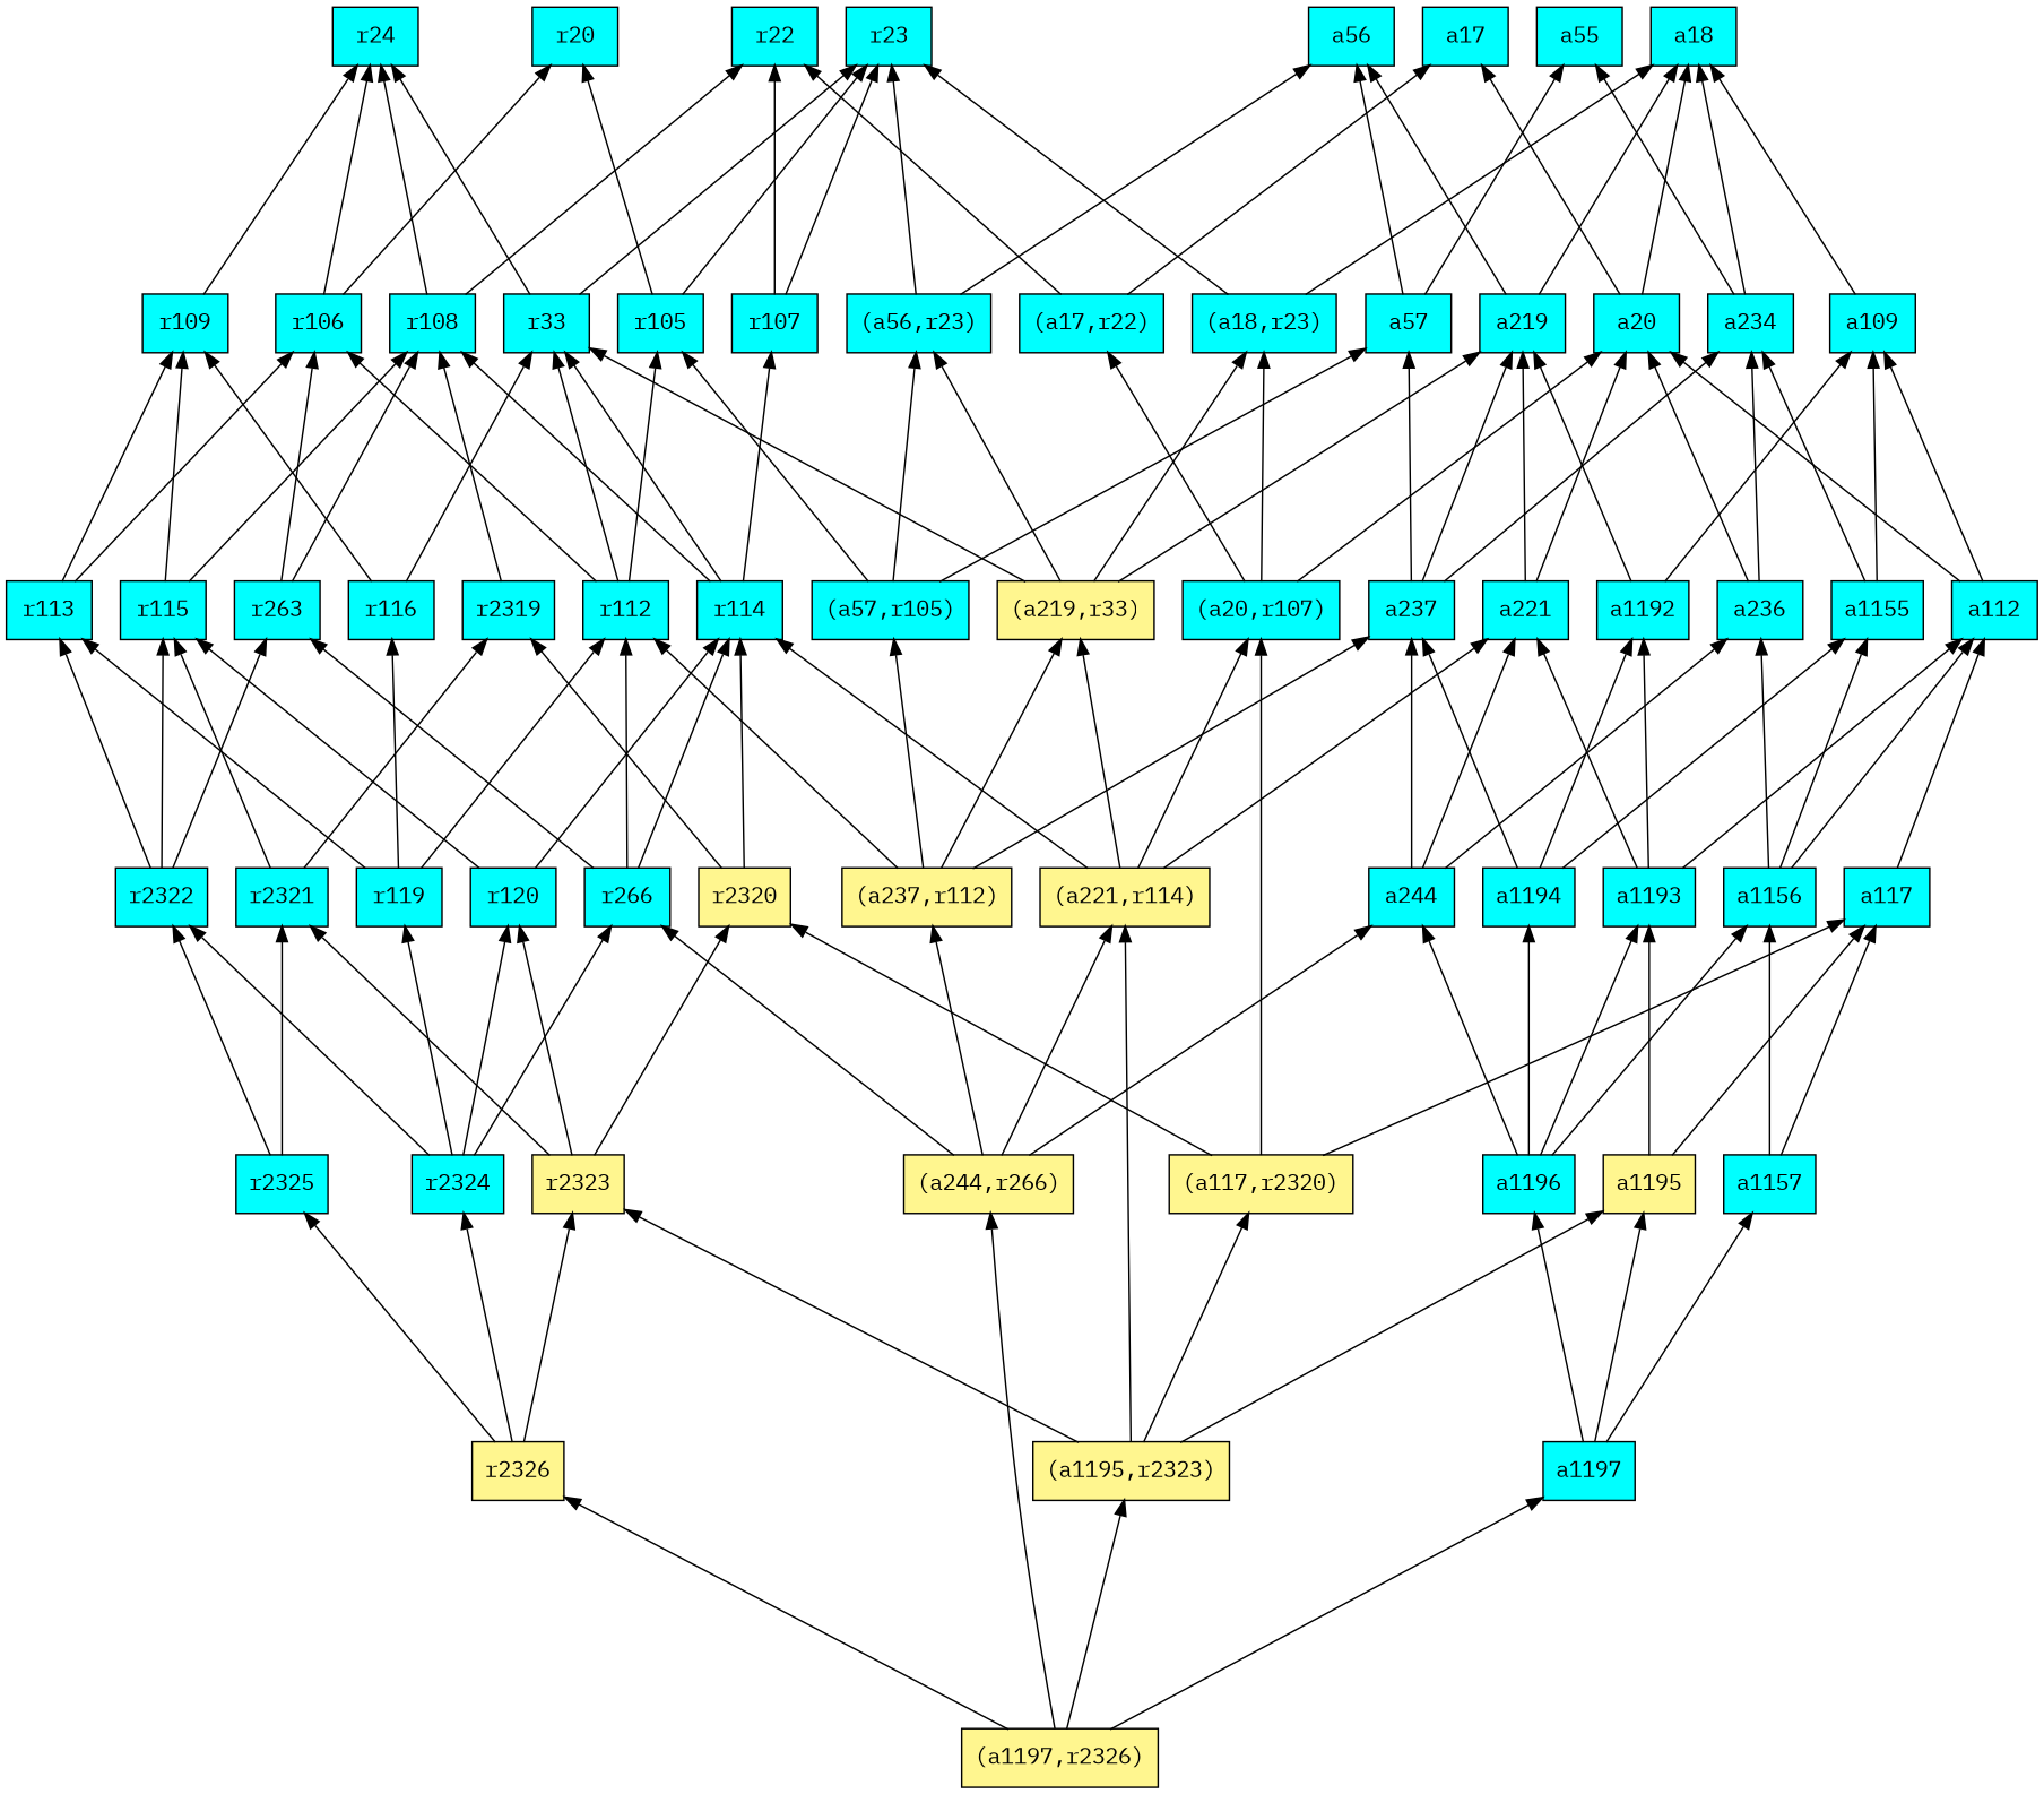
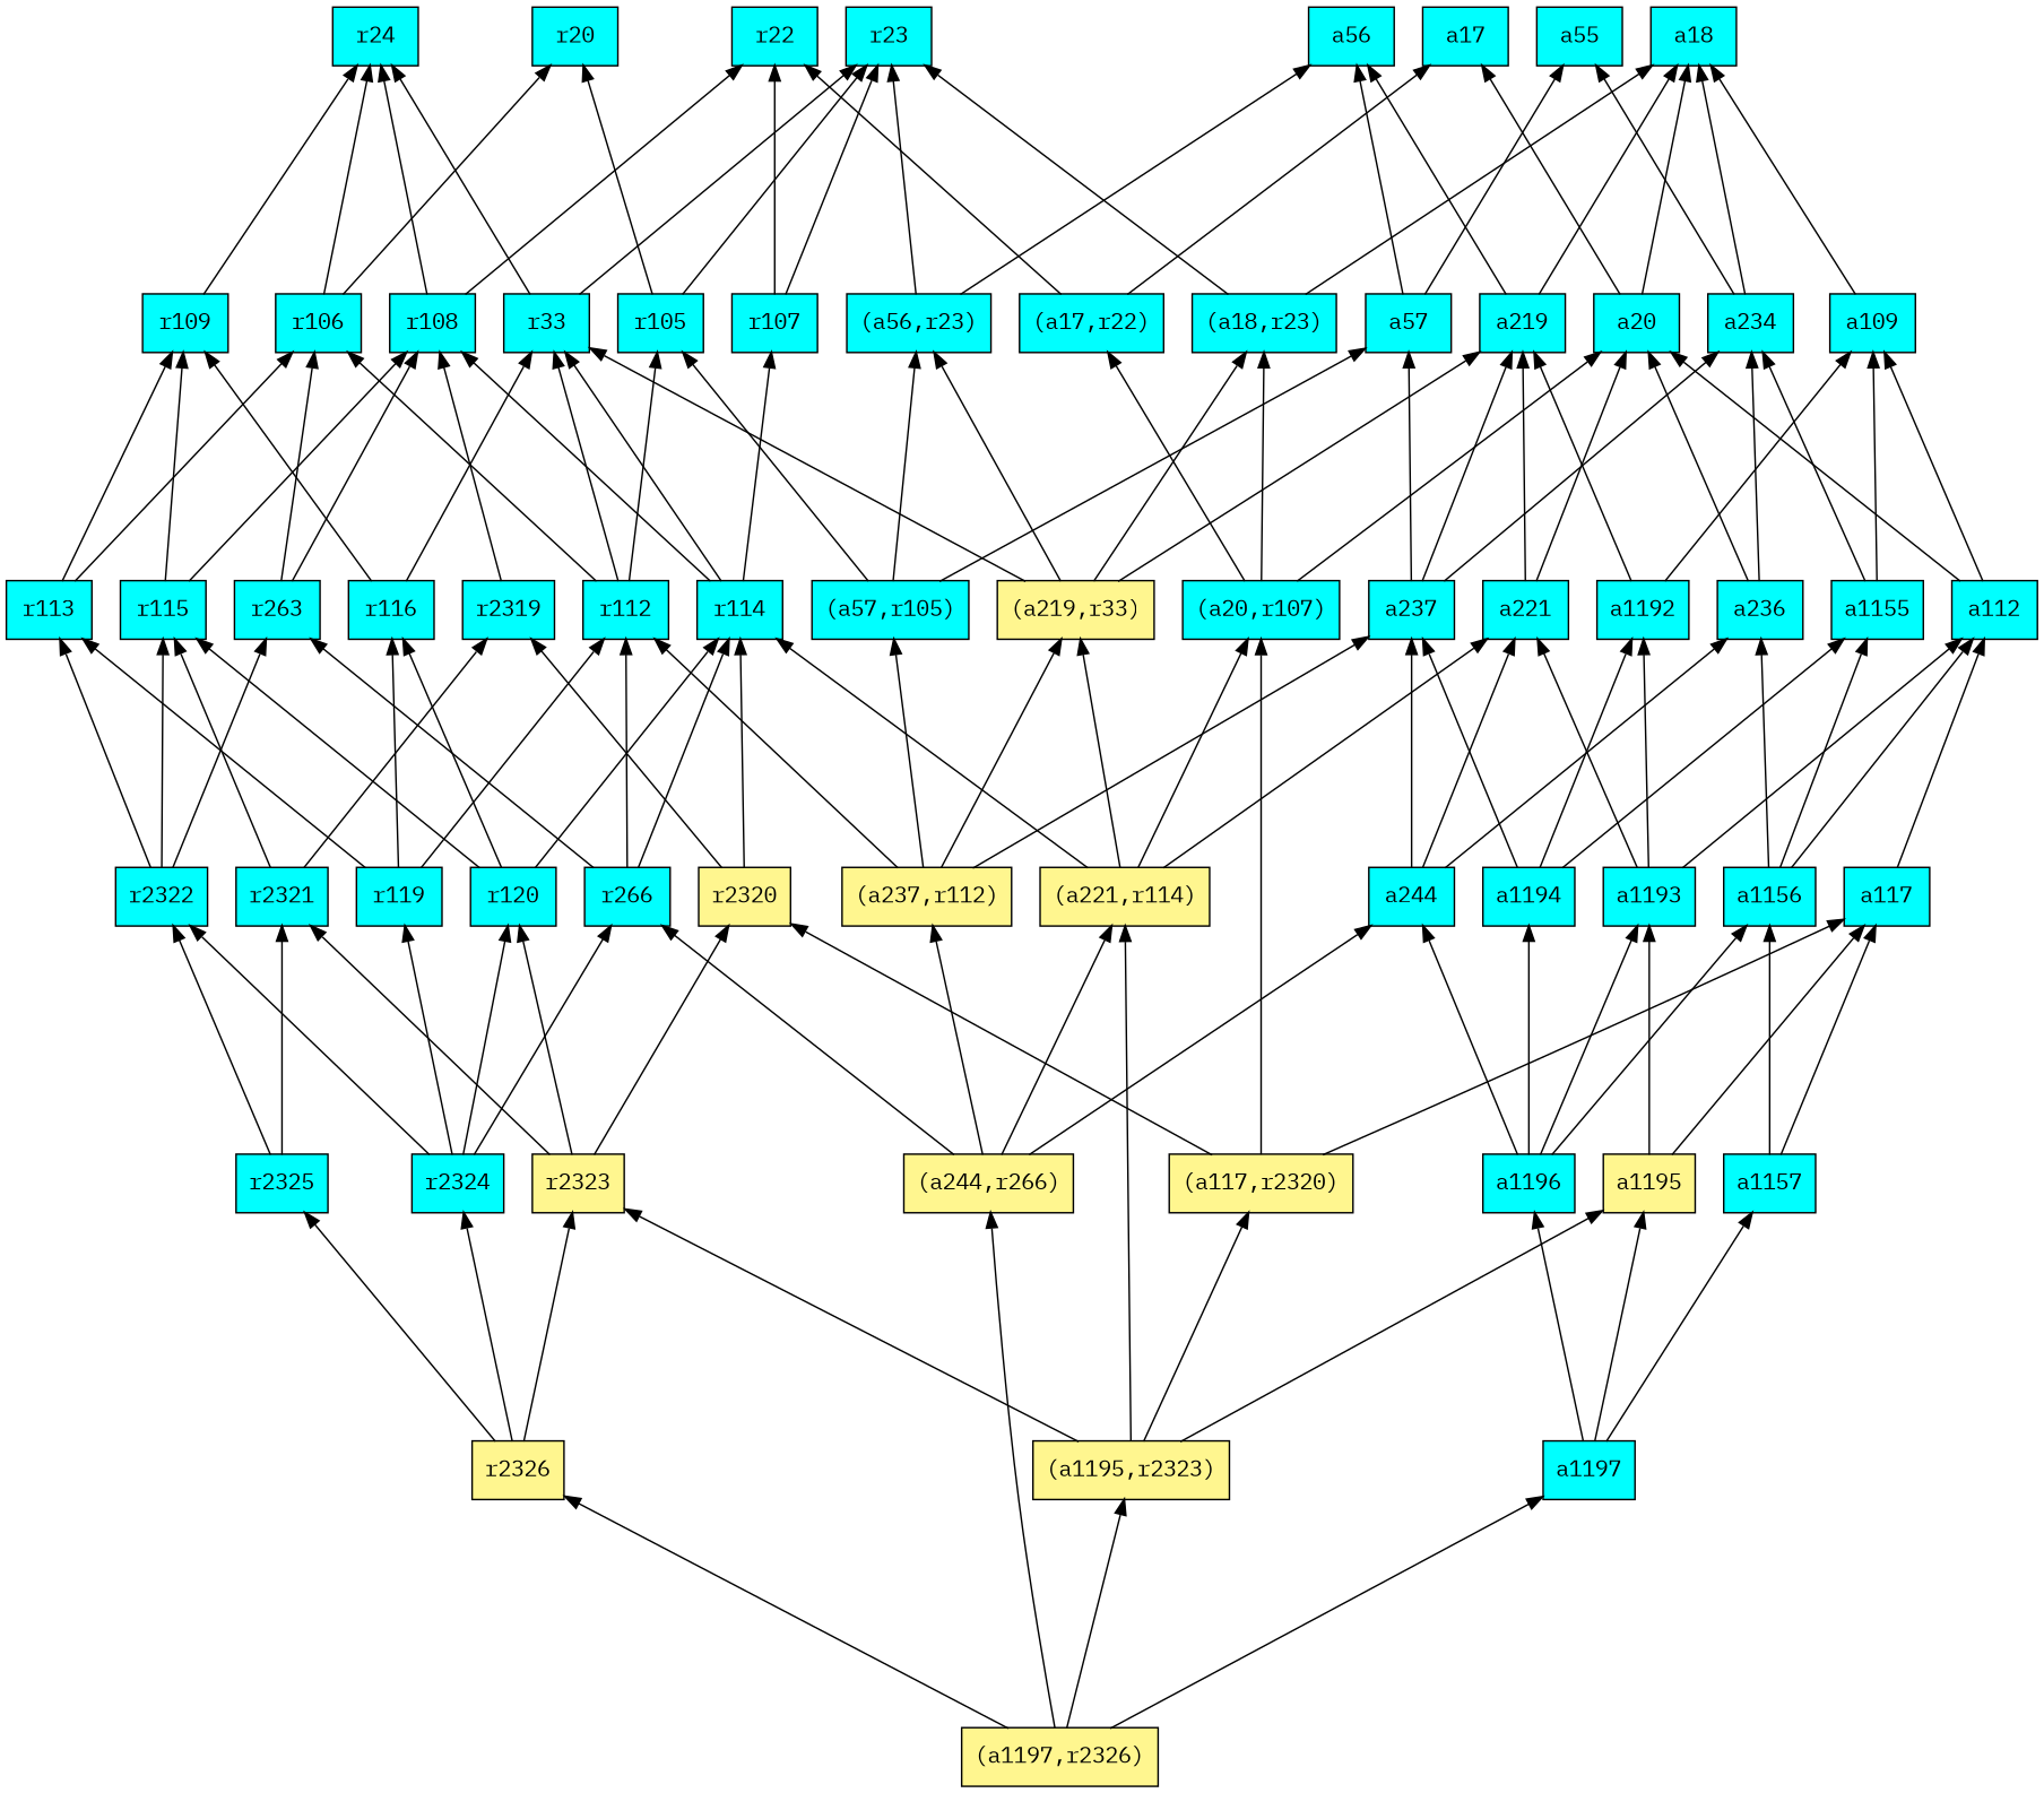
  digraph {
    fontname="IBM Plex Mono"
    rankdir=BT
    ranksep=2.0
    node [fillcolor=cyan fontname="IBM Plex Mono" shape=record style=filled]
    edge [fontname="IBM Plex Mono"]
    n1 [label="{r266}"]
    n2 [label="{r114}"]
    n3 [label="{r263}"]
    n4 [label="{r112}"]
    n5 [label="{r107}"]
    n6 [label="{r108}"]
    n7 [label="{r33}"]
    n8 [label="{r106}"]
    n9 [label="{r105}"]
    n10 [label="{(a56,r23)}"]
    n11 [label="{a56}"]
    n12 [label="{r23}"]
    n13 [label="{r2321}"]
    n14 [label="{r115}"]
    n15 [label="{r2319}"]
    n16 [label="{r109}"]
    n17 [fillcolor=khaki1 label="{a1195}"]
    n18 [label="{a1193}"]
    n19 [label="{a117}"]
    n20 [label="{a1192}"]
    n21 [label="{a221}"]
    n22 [label="{a112}"]
    n23 [fillcolor=khaki1 label="{r2320}"]
    n24 [label="{a1194}"]
    n25 [label="{a1155}"]
    n26 [label="{a237}"]
    n27 [label="{a109}"]
    n28 [label="{a234}"]
    n29 [label="{a219}"]
    n30 [label="{a57}"]
    n31 [label="{a20}"]
    n32 [label="{a18}"]
    n33 [label="{a17}"]
    n34 [label="{a55}"]
    n35 [label="{r22}"]
    n36 [label="{r20}"]
    n37 [label="{r24}"]
    n38 [fillcolor=khaki1 label="{r2323}"]
    n39 [label="{r120}"]
    n40 [label="{r116}"]
    n41 [label="{a1197}"]
    n42 [label="{a1157}"]
    n43 [label="{a1196}"]
    n44 [label="{a1156}"]
    n45 [label="{a244}"]
    n46 [fillcolor=khaki1 label="{(a237,r112)}"]
    n47 [fillcolor=khaki1 label="{(a219,r33)}"]
    n48 [label="{(a57,r105)}"]
    n49 [label="{(a18,r23)}"]
    n50 [label="{a236}"]
    n51 [label="{r2324}"]
    n52 [label="{r2322}"]
    n53 [label="{r119}"]
    n54 [label="{r113}"]
    n55 [fillcolor=khaki1 label="{(a221,r114)}"]
    n56 [label="{(a20,r107)}"]
    n57 [label="{(a17,r22)}"]
    n58 [fillcolor=khaki1 label="{(a117,r2320)}"]
    n59 [fillcolor=khaki1 label="{(a244,r266)}"]
    n60 [fillcolor=khaki1 label="{r2326}"]
    n61 [label="{r2325}"]
    n62 [fillcolor=khaki1 label="{(a1197,r2326)}"]
    n63 [fillcolor=khaki1 label="{(a1195,r2323)}"]
    n1 -> n2
    n1 -> n3
    n1 -> n4
    n2 -> n5
    n2 -> n6
    n2 -> n7
    n3 -> n6
    n3 -> n8
    n4 -> n7
    n4 -> n8
    n4 -> n9
    n5 -> n12
    n5 -> n35
    n6 -> n35
    n6 -> n37
    n7 -> n12
    n7 -> n37
    n8 -> n36
    n8 -> n37
    n9 -> n12
    n9 -> n36
    n10 -> n11
    n10 -> n12
    n13 -> n14
    n13 -> n15
    n14 -> n6
    n14 -> n16
    n15 -> n6
    n16 -> n37
    n17 -> n18
    n17 -> n19
    n18 -> n20
    n18 -> n21
    n18 -> n22
    n19 -> n22
    n20 -> n27
    n20 -> n29
    n21 -> n29
    n21 -> n31
    n22 -> n27
    n22 -> n31
    n23 -> n2
    n23 -> n15
    n24 -> n20
    n24 -> n25
    n24 -> n26
    n25 -> n27
    n25 -> n28
    n26 -> n28
    n26 -> n29
    n26 -> n30
    n27 -> n32
    n28 -> n32
    n28 -> n34
    n29 -> n11
    n29 -> n32
    n30 -> n11
    n30 -> n34
    n31 -> n32
    n31 -> n33
    n38 -> n13
    n38 -> n23
    n38 -> n39
    n39 -> n2
    n39 -> n14
+   n39 -> n40
    n40 -> n7
    n40 -> n16
    n41 -> n17
    n41 -> n42
    n41 -> n43
    n42 -> n19
    n42 -> n44
    n43 -> n18
    n43 -> n24
    n43 -> n44
    n43 -> n45
    n44 -> n22
    n44 -> n25
    n44 -> n50
    n45 -> n21
    n45 -> n26
    n45 -> n50
    n46 -> n4
    n46 -> n26
    n46 -> n47
    n46 -> n48
    n47 -> n7
    n47 -> n10
    n47 -> n29
    n47 -> n49
    n48 -> n9
    n48 -> n10
    n48 -> n30
    n49 -> n12
    n49 -> n32
    n50 -> n28
    n50 -> n31
    n51 -> n1
    n51 -> n39
    n51 -> n52
    n51 -> n53
    n52 -> n3
    n52 -> n14
    n52 -> n54
    n53 -> n4
    n53 -> n40
    n53 -> n54
    n54 -> n8
    n54 -> n16
    n55 -> n2
    n55 -> n21
    n55 -> n47
    n55 -> n56
    n56 -> n31
    n56 -> n49
    n56 -> n57
    n57 -> n33
    n57 -> n35
    n58 -> n19
    n58 -> n23
    n58 -> n56
    n59 -> n1
    n59 -> n45
    n59 -> n46
    n59 -> n55
    n60 -> n38
    n60 -> n51
    n60 -> n61
    n61 -> n13
    n61 -> n52
    n62 -> n41
    n62 -> n59
    n62 -> n60
    n62 -> n63
    n63 -> n17
    n63 -> n38
    n63 -> n55
    n63 -> n58
  }
